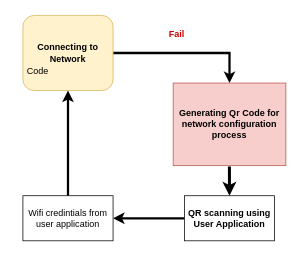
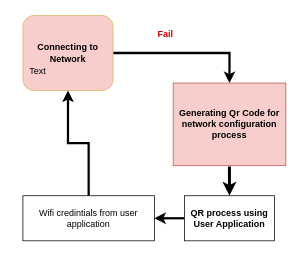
  <mxCell id="0" />
  <mxCell id="1" parent="0" />
  <mxCell id="2" style="edgeStyle=orthogonalEdgeStyle;rounded=0;orthogonalLoop=1;jettySize=auto;html=1;entryX=0.5;entryY=0;entryDx=0;entryDy=0;strokeWidth=3;" edge="1" parent="1" source="3" target="4"><mxGeometry relative="1" as="geometry" /></mxCell>
- <mxCell id="3" value="&lt;b&gt;Connecting to Network&lt;/b&gt;" style="rounded=1;whiteSpace=wrap;html=1;fillColor=#fff2cc;strokeColor=#d6b656;" vertex="1" parent="1"><mxGeometry x="30" y="20" width="120" height="100" as="geometry" /></mxCell>
+ <mxCell id="3" value="&lt;b&gt;Connecting to Network&lt;/b&gt;" style="rounded=1;whiteSpace=wrap;html=1;fillColor=#f8cecc;strokeColor=#d6b656;" vertex="1" parent="1"><mxGeometry x="30" y="20" width="120" height="100" as="geometry" /></mxCell>
  <mxCell id="4" value="&lt;b&gt;Generating Qr Code for network configuration process&lt;/b&gt;" style="rounded=0;whiteSpace=wrap;html=1;fillColor=#f8cecc;strokeColor=#b85450;" vertex="1" parent="1"><mxGeometry x="230" y="110" width="150" height="110" as="geometry" /></mxCell>
- <mxCell id="5" value="&lt;b&gt;&lt;font color=&quot;#cc0000&quot;&gt;Fail&lt;/font&gt;&lt;/b&gt;" style="text;html=1;align=center;verticalAlign=middle;whiteSpace=wrap;rounded=0;" vertex="1" parent="1"><mxGeometry x="205" y="30" width="60" height="30" as="geometry" /></mxCell>
+ <mxCell id="5" value="&lt;b&gt;&lt;font color=&quot;#cc0000&quot;&gt;Fail&lt;/font&gt;&lt;/b&gt;" style="text;html=1;align=center;verticalAlign=middle;whiteSpace=wrap;rounded=0;" vertex="1" parent="1"><mxGeometry x="190" y="30" width="60" height="30" as="geometry" /></mxCell>
  <mxCell id="6" value="" style="edgeStyle=orthogonalEdgeStyle;rounded=0;orthogonalLoop=1;jettySize=auto;html=1;strokeWidth=3;" edge="1" parent="1" source="7" target="10"><mxGeometry relative="1" as="geometry" /></mxCell>
- <mxCell id="7" value="&lt;div&gt;&lt;b&gt;QR scanning using&lt;/b&gt;&lt;/div&gt;&lt;b&gt;User Application&lt;/b&gt;" style="rounded=0;whiteSpace=wrap;html=1;" vertex="1" parent="1"><mxGeometry x="245" y="260" width="120" height="60" as="geometry" /></mxCell>
+ <mxCell id="7" value="&lt;div&gt;&lt;b&gt;QR process using&lt;/b&gt;&lt;/div&gt;&lt;b&gt;User Application&lt;/b&gt;" style="rounded=0;whiteSpace=wrap;html=1;" vertex="1" parent="1"><mxGeometry x="245" y="260" width="120" height="60" as="geometry" /></mxCell>
  <mxCell id="8" style="edgeStyle=orthogonalEdgeStyle;rounded=0;orthogonalLoop=1;jettySize=auto;html=1;entryX=0.5;entryY=-0.167;entryDx=0;entryDy=0;entryPerimeter=0;exitX=0.494;exitY=1.011;exitDx=0;exitDy=0;exitPerimeter=0;strokeColor=#000000;strokeWidth=4;" edge="1" parent="1" source="4"><mxGeometry relative="1" as="geometry"><mxPoint x="304.92" y="230.02" as="sourcePoint" /><mxPoint x="304.92" y="260" as="targetPoint" /><Array as="points"><mxPoint x="304" y="260" /></Array></mxGeometry></mxCell>
  <mxCell id="9" style="edgeStyle=orthogonalEdgeStyle;rounded=0;orthogonalLoop=1;jettySize=auto;html=1;strokeWidth=3;" edge="1" parent="1" source="10" target="3"><mxGeometry relative="1" as="geometry" /></mxCell>
- <mxCell id="10" value="Wifi credintials from user application" style="rounded=0;whiteSpace=wrap;html=1;" vertex="1" parent="1"><mxGeometry x="30" y="260" width="120" height="60" as="geometry" /></mxCell>
- <mxCell id="11" value="Code" style="text;html=1;align=center;verticalAlign=middle;whiteSpace=wrap;rounded=0;" vertex="1" parent="1"><mxGeometry x="20" y="80" width="60" height="30" as="geometry" /></mxCell>
+ <mxCell id="10" value="Wifi credintials from user application" style="rounded=0;whiteSpace=wrap;html=1;" vertex="1" parent="1"><mxGeometry x="30" y="260" width="175" height="60" as="geometry" /></mxCell>
+ <mxCell id="11" value="Text" style="text;html=1;align=center;verticalAlign=middle;whiteSpace=wrap;rounded=0;" vertex="1" parent="1"><mxGeometry x="20" y="80" width="60" height="30" as="geometry" /></mxCell>
